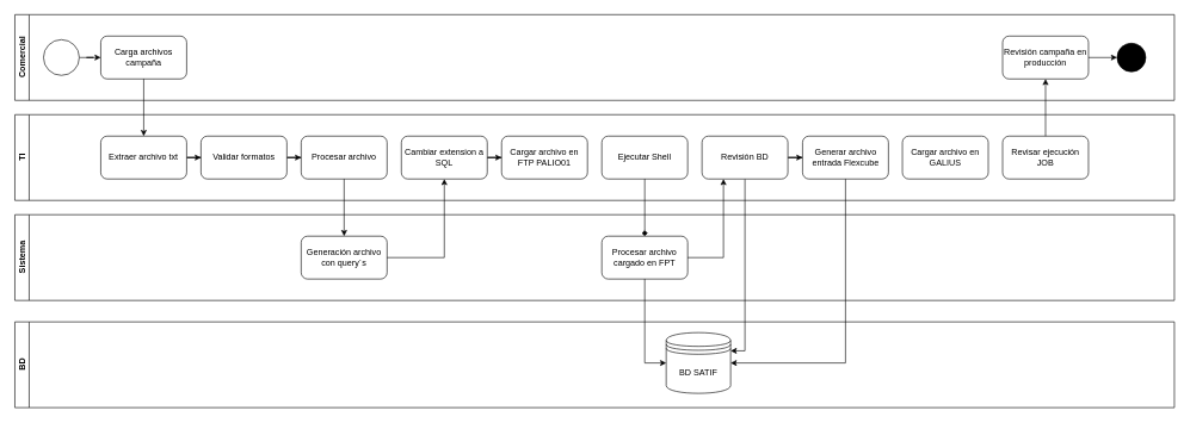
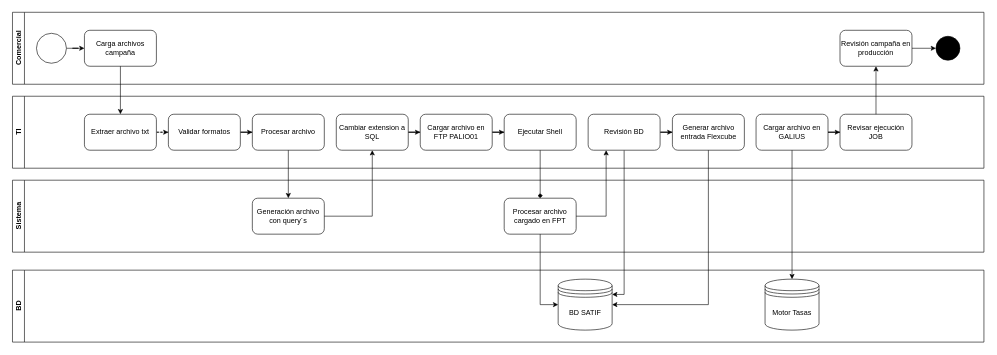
  <mxCell id="0" />
  <mxCell id="1" parent="0" />
  <mxCell id="2" value="TI" style="swimlane;startSize=20;horizontal=0;html=1;" vertex="1" parent="1"><mxGeometry x="20" y="160" width="1620" height="120" as="geometry" /></mxCell>
- <mxCell id="3" value="" style="edgeStyle=orthogonalEdgeStyle;rounded=0;orthogonalLoop=1;jettySize=auto;html=1;" edge="1" parent="2" source="4" target="6"><mxGeometry relative="1" as="geometry" /></mxCell>
+ <mxCell id="3" value="" style="edgeStyle=orthogonalEdgeStyle;rounded=0;orthogonalLoop=1;jettySize=auto;html=1;dashed=1;" edge="1" parent="2" source="4" target="6"><mxGeometry relative="1" as="geometry" /></mxCell>
  <mxCell id="4" value="Extraer archivo txt" style="whiteSpace=wrap;html=1;rounded=1;" vertex="1" parent="2"><mxGeometry x="120" y="30" width="120" height="60" as="geometry" /></mxCell>
  <mxCell id="5" value="" style="edgeStyle=orthogonalEdgeStyle;rounded=0;orthogonalLoop=1;jettySize=auto;html=1;" edge="1" parent="2" source="6" target="7"><mxGeometry relative="1" as="geometry" /></mxCell>
  <mxCell id="6" value="Validar formatos" style="whiteSpace=wrap;html=1;rounded=1;" vertex="1" parent="2"><mxGeometry x="260" y="30" width="120" height="60" as="geometry" /></mxCell>
  <mxCell id="7" value="Procesar archivo" style="whiteSpace=wrap;html=1;rounded=1;" vertex="1" parent="2"><mxGeometry x="400" y="30" width="120" height="60" as="geometry" /></mxCell>
  <mxCell id="8" value="" style="edgeStyle=orthogonalEdgeStyle;rounded=0;orthogonalLoop=1;jettySize=auto;html=1;" edge="1" parent="2" source="9" target="11"><mxGeometry relative="1" as="geometry" /></mxCell>
  <mxCell id="9" value="Cambiar extension a SQL" style="whiteSpace=wrap;html=1;rounded=1;" vertex="1" parent="2"><mxGeometry x="540" y="30" width="120" height="60" as="geometry" /></mxCell>
+ <mxCell id="10" value="" style="edgeStyle=orthogonalEdgeStyle;rounded=0;orthogonalLoop=1;jettySize=auto;html=1;" edge="1" parent="2" source="11" target="12"><mxGeometry relative="1" as="geometry" /></mxCell>
  <mxCell id="11" value="Cargar archivo en FTP PALIO01" style="whiteSpace=wrap;html=1;rounded=1;" vertex="1" parent="2"><mxGeometry x="680" y="30" width="120" height="60" as="geometry" /></mxCell>
  <mxCell id="12" value="Ejecutar Shell" style="whiteSpace=wrap;html=1;rounded=1;" vertex="1" parent="2"><mxGeometry x="820" y="30" width="120" height="60" as="geometry" /></mxCell>
  <mxCell id="13" value="Generar archivo entrada Flexcube" style="whiteSpace=wrap;html=1;rounded=1;" vertex="1" parent="2"><mxGeometry x="1100.5" y="30" width="120" height="60" as="geometry" /></mxCell>
+ <mxCell id="14" value="" style="edgeStyle=orthogonalEdgeStyle;rounded=0;orthogonalLoop=1;jettySize=auto;html=1;" edge="1" parent="2" source="15" target="16"><mxGeometry relative="1" as="geometry" /></mxCell>
  <mxCell id="15" value="Cargar archivo en GALIUS" style="whiteSpace=wrap;html=1;rounded=1;" vertex="1" parent="2"><mxGeometry x="1240" y="30" width="120" height="60" as="geometry" /></mxCell>
  <mxCell id="16" value="Revisar ejecución JOB" style="whiteSpace=wrap;html=1;rounded=1;" vertex="1" parent="2"><mxGeometry x="1380" y="30" width="120" height="60" as="geometry" /></mxCell>
  <mxCell id="17" value="Sistema" style="swimlane;startSize=20;horizontal=0;html=1;" vertex="1" parent="1"><mxGeometry x="20" y="300" width="1620" height="120" as="geometry" /></mxCell>
  <mxCell id="18" value="Generación archivo con query´s" style="whiteSpace=wrap;html=1;rounded=1;" vertex="1" parent="17"><mxGeometry x="400" y="30" width="120" height="60" as="geometry" /></mxCell>
  <mxCell id="19" value="Procesar archivo cargado en FPT" style="whiteSpace=wrap;html=1;rounded=1;" vertex="1" parent="17"><mxGeometry x="820" y="30" width="120" height="60" as="geometry" /></mxCell>
  <mxCell id="20" value="Comercial" style="swimlane;startSize=20;horizontal=0;html=1;" vertex="1" parent="1"><mxGeometry x="20" y="20" width="1620" height="120" as="geometry" /></mxCell>
  <mxCell id="21" style="edgeStyle=orthogonalEdgeStyle;rounded=0;orthogonalLoop=1;jettySize=auto;html=1;" edge="1" parent="20" source="22" target="23"><mxGeometry relative="1" as="geometry" /></mxCell>
  <mxCell id="22" value="" style="ellipse;whiteSpace=wrap;html=1;aspect=fixed;" vertex="1" parent="20"><mxGeometry x="40" y="35" width="50" height="50" as="geometry" /></mxCell>
  <mxCell id="23" value="Carga archivos campaña" style="rounded=1;whiteSpace=wrap;html=1;" vertex="1" parent="20"><mxGeometry x="120" y="30" width="120" height="60" as="geometry" /></mxCell>
  <mxCell id="24" value="" style="edgeStyle=orthogonalEdgeStyle;rounded=0;orthogonalLoop=1;jettySize=auto;html=1;" edge="1" parent="20" source="25" target="26"><mxGeometry relative="1" as="geometry" /></mxCell>
  <mxCell id="25" value="Revisión campaña en producción" style="whiteSpace=wrap;html=1;rounded=1;" vertex="1" parent="20"><mxGeometry x="1380" y="30" width="120" height="60" as="geometry" /></mxCell>
  <mxCell id="26" value="" style="ellipse;whiteSpace=wrap;html=1;rounded=1;fillColor=#000000;" vertex="1" parent="20"><mxGeometry x="1540" y="40" width="40" height="40" as="geometry" /></mxCell>
  <mxCell id="27" value="" style="edgeStyle=orthogonalEdgeStyle;rounded=0;orthogonalLoop=1;jettySize=auto;html=1;" edge="1" parent="1" source="23" target="4"><mxGeometry relative="1" as="geometry" /></mxCell>
  <mxCell id="28" value="" style="edgeStyle=orthogonalEdgeStyle;rounded=0;orthogonalLoop=1;jettySize=auto;html=1;" edge="1" parent="1" source="7" target="18"><mxGeometry relative="1" as="geometry" /></mxCell>
  <mxCell id="29" value="" style="edgeStyle=orthogonalEdgeStyle;rounded=0;orthogonalLoop=1;jettySize=auto;html=1;" edge="1" parent="1" source="18" target="9"><mxGeometry relative="1" as="geometry" /></mxCell>
  <mxCell id="30" value="" style="edgeStyle=orthogonalEdgeStyle;rounded=0;orthogonalLoop=1;jettySize=auto;html=1;endArrow=diamond;" edge="1" parent="1" source="12" target="19"><mxGeometry relative="1" as="geometry" /></mxCell>
  <mxCell id="31" style="edgeStyle=orthogonalEdgeStyle;rounded=0;orthogonalLoop=1;jettySize=auto;html=1;entryX=1;entryY=0.3;entryDx=0;entryDy=0;" edge="1" parent="1" source="33" target="36"><mxGeometry relative="1" as="geometry" /></mxCell>
  <mxCell id="32" value="" style="edgeStyle=orthogonalEdgeStyle;rounded=0;orthogonalLoop=1;jettySize=auto;html=1;" edge="1" parent="1" source="33" target="13"><mxGeometry relative="1" as="geometry" /></mxCell>
  <mxCell id="33" value="Revisión BD" style="whiteSpace=wrap;html=1;rounded=1;" vertex="1" parent="1"><mxGeometry x="980" y="190" width="120" height="60" as="geometry" /></mxCell>
  <mxCell id="34" style="edgeStyle=orthogonalEdgeStyle;rounded=0;orthogonalLoop=1;jettySize=auto;html=1;entryX=0.25;entryY=1;entryDx=0;entryDy=0;" edge="1" parent="1" source="19" target="33"><mxGeometry relative="1" as="geometry" /></mxCell>
  <mxCell id="35" value="BD" style="swimlane;startSize=20;horizontal=0;html=1;" vertex="1" parent="1"><mxGeometry x="20" y="450" width="1620" height="120" as="geometry" /></mxCell>
  <mxCell id="36" value="BD SATIF" style="shape=datastore;whiteSpace=wrap;html=1;" vertex="1" parent="35"><mxGeometry x="910" y="15" width="90" height="85" as="geometry" /></mxCell>
+ <mxCell id="37" value="Motor Tasas" style="shape=datastore;whiteSpace=wrap;html=1;" vertex="1" parent="35"><mxGeometry x="1255" y="15" width="90" height="85" as="geometry" /></mxCell>
  <mxCell id="38" style="edgeStyle=orthogonalEdgeStyle;rounded=0;orthogonalLoop=1;jettySize=auto;html=1;entryX=0;entryY=0.5;entryDx=0;entryDy=0;" edge="1" parent="1" source="19" target="36"><mxGeometry relative="1" as="geometry" /></mxCell>
  <mxCell id="39" style="edgeStyle=orthogonalEdgeStyle;rounded=0;orthogonalLoop=1;jettySize=auto;html=1;entryX=1;entryY=0.5;entryDx=0;entryDy=0;" edge="1" parent="1" source="13" target="36"><mxGeometry relative="1" as="geometry"><Array as="points"><mxPoint x="1181" y="507" /></Array></mxGeometry></mxCell>
  <mxCell id="40" value="" style="edgeStyle=orthogonalEdgeStyle;rounded=0;orthogonalLoop=1;jettySize=auto;html=1;" edge="1" parent="1" source="16" target="25"><mxGeometry relative="1" as="geometry" /></mxCell>
+ <mxCell id="41" style="edgeStyle=orthogonalEdgeStyle;rounded=0;orthogonalLoop=1;jettySize=auto;html=1;entryX=0.5;entryY=0;entryDx=0;entryDy=0;" edge="1" parent="1" source="15" target="37"><mxGeometry relative="1" as="geometry" /></mxCell>
